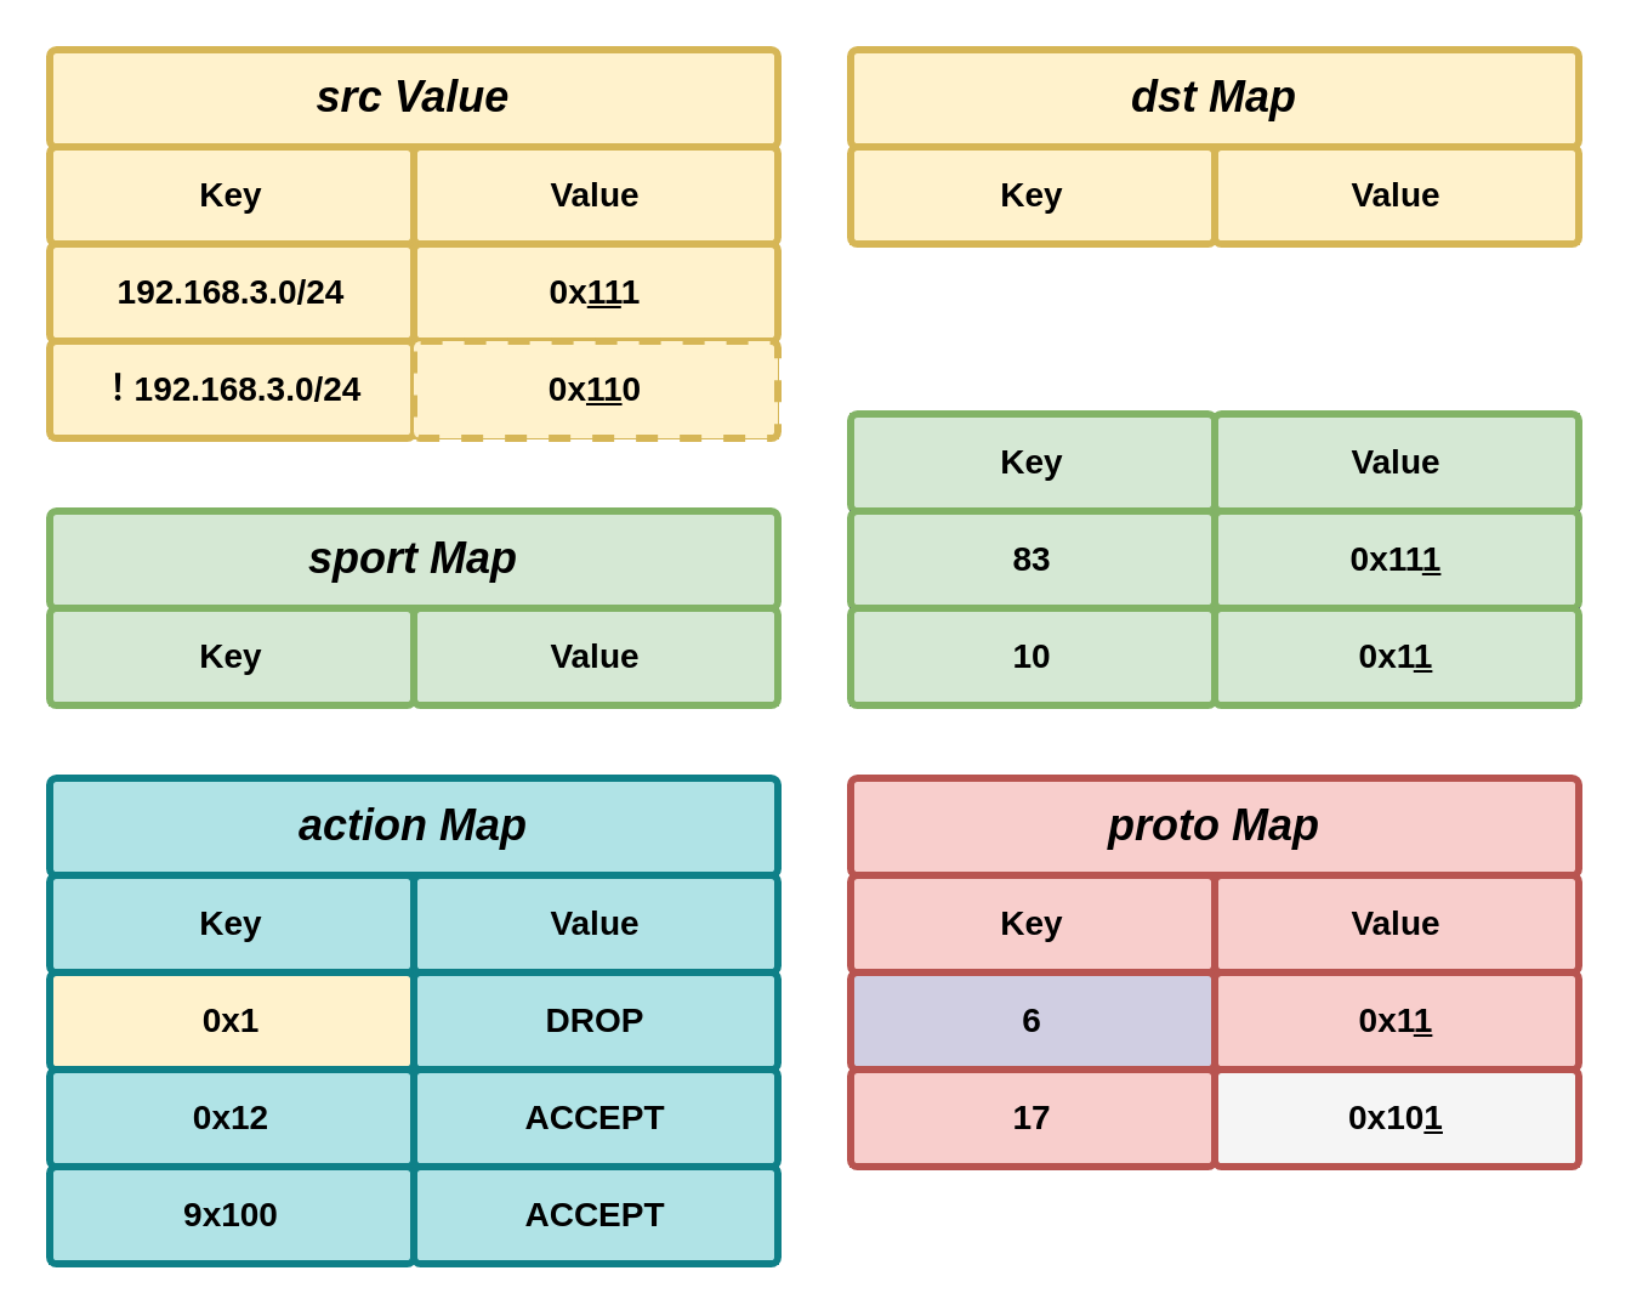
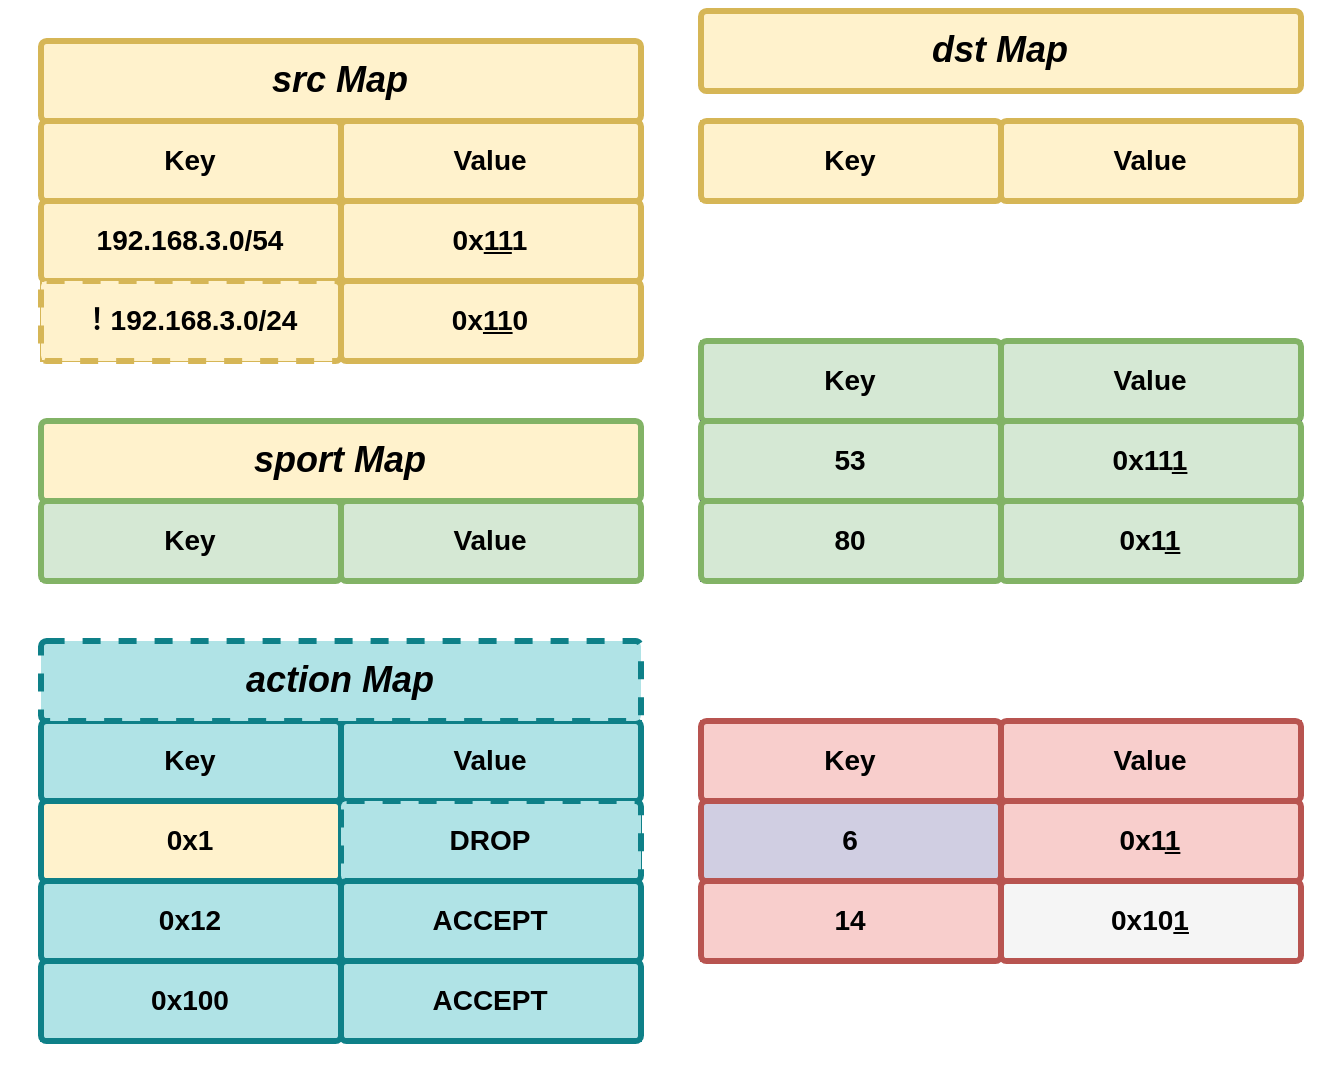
  <mxCell id="0" />
  <mxCell id="1" parent="0" />
  <mxCell id="2" value="" style="group;fillColor=#fff2cc;strokeColor=#d6b656;" vertex="1" connectable="0" parent="1"><mxGeometry x="20" y="60" width="300" height="40" as="geometry" /></mxCell>
  <mxCell id="3" value="Key" style="rounded=1;whiteSpace=wrap;html=1;shadow=0;labelBackgroundColor=none;strokeColor=#d6b656;strokeWidth=3;fillColor=#fff2cc;fontFamily=Helvetica;fontSize=14;align=center;spacing=5;arcSize=7;perimeterSpacing=2;fontStyle=1" vertex="1" parent="2"><mxGeometry width="150" height="40" as="geometry" /></mxCell>
  <mxCell id="4" value="Value" style="rounded=1;whiteSpace=wrap;html=1;shadow=0;labelBackgroundColor=none;strokeColor=#d6b656;strokeWidth=3;fillColor=#fff2cc;fontFamily=Helvetica;fontSize=14;align=center;spacing=5;arcSize=7;perimeterSpacing=2;fontStyle=1" vertex="1" parent="2"><mxGeometry x="150" width="150" height="40" as="geometry" /></mxCell>
- <mxCell id="5" value="&lt;font style=&quot;font-size: 18px&quot;&gt;&lt;i&gt;src Value&lt;/i&gt;&lt;/font&gt;" style="rounded=1;whiteSpace=wrap;html=1;shadow=0;labelBackgroundColor=none;strokeColor=#d6b656;strokeWidth=3;fillColor=#fff2cc;fontFamily=Helvetica;fontSize=14;align=center;spacing=5;arcSize=7;perimeterSpacing=2;fontStyle=1" vertex="1" parent="1"><mxGeometry x="20" y="20" width="300" height="40" as="geometry" /></mxCell>
+ <mxCell id="5" value="&lt;font style=&quot;font-size: 18px&quot;&gt;&lt;i&gt;src Map&lt;/i&gt;&lt;/font&gt;" style="rounded=1;whiteSpace=wrap;html=1;shadow=0;labelBackgroundColor=none;strokeColor=#d6b656;strokeWidth=3;fillColor=#fff2cc;fontFamily=Helvetica;fontSize=14;align=center;spacing=5;arcSize=7;perimeterSpacing=2;fontStyle=1" vertex="1" parent="1"><mxGeometry x="20" y="20" width="300" height="40" as="geometry" /></mxCell>
  <mxCell id="6" value="" style="group;fillColor=#fff2cc;strokeColor=#d6b656;" vertex="1" connectable="0" parent="1"><mxGeometry x="20" y="100" width="300" height="40" as="geometry" /></mxCell>
- <mxCell id="7" value="192.168.3.0/24" style="rounded=1;whiteSpace=wrap;html=1;shadow=0;labelBackgroundColor=none;strokeColor=#d6b656;strokeWidth=3;fillColor=#fff2cc;fontFamily=Helvetica;fontSize=14;align=center;spacing=5;arcSize=7;perimeterSpacing=2;fontStyle=1" vertex="1" parent="6"><mxGeometry width="150" height="40" as="geometry" /></mxCell>
+ <mxCell id="7" value="192.168.3.0/54" style="rounded=1;whiteSpace=wrap;html=1;shadow=0;labelBackgroundColor=none;strokeColor=#d6b656;strokeWidth=3;fillColor=#fff2cc;fontFamily=Helvetica;fontSize=14;align=center;spacing=5;arcSize=7;perimeterSpacing=2;fontStyle=1" vertex="1" parent="6"><mxGeometry width="150" height="40" as="geometry" /></mxCell>
  <mxCell id="8" value="0x&lt;u&gt;11&lt;/u&gt;1" style="rounded=1;whiteSpace=wrap;html=1;shadow=0;labelBackgroundColor=none;strokeColor=#d6b656;strokeWidth=3;fillColor=#fff2cc;fontFamily=Helvetica;fontSize=14;align=center;spacing=5;arcSize=7;perimeterSpacing=2;fontStyle=1" vertex="1" parent="6"><mxGeometry x="150" width="150" height="40" as="geometry" /></mxCell>
  <mxCell id="9" value="" style="group;fillColor=#d5e8d4;strokeColor=#82b366;" vertex="1" connectable="0" parent="1"><mxGeometry x="20" y="250" width="300" height="40" as="geometry" /></mxCell>
  <mxCell id="10" value="Key" style="rounded=1;whiteSpace=wrap;html=1;shadow=0;labelBackgroundColor=none;strokeColor=#82b366;strokeWidth=3;fillColor=#d5e8d4;fontFamily=Helvetica;fontSize=14;align=center;spacing=5;arcSize=7;perimeterSpacing=2;fontStyle=1" vertex="1" parent="9"><mxGeometry width="150" height="40" as="geometry" /></mxCell>
  <mxCell id="11" value="Value" style="rounded=1;whiteSpace=wrap;html=1;shadow=0;labelBackgroundColor=none;strokeColor=#82b366;strokeWidth=3;fillColor=#d5e8d4;fontFamily=Helvetica;fontSize=14;align=center;spacing=5;arcSize=7;perimeterSpacing=2;fontStyle=1" vertex="1" parent="9"><mxGeometry x="150" width="150" height="40" as="geometry" /></mxCell>
- <mxCell id="12" value="&lt;i&gt;&lt;font style=&quot;font-size: 18px&quot;&gt;sport Map&lt;/font&gt;&lt;/i&gt;" style="rounded=1;whiteSpace=wrap;html=1;shadow=0;labelBackgroundColor=none;strokeColor=#82b366;strokeWidth=3;fillColor=#d5e8d4;fontFamily=Helvetica;fontSize=14;align=center;spacing=5;arcSize=7;perimeterSpacing=2;fontStyle=1" vertex="1" parent="1"><mxGeometry x="20" y="210" width="300" height="40" as="geometry" /></mxCell>
+ <mxCell id="12" value="&lt;i&gt;&lt;font style=&quot;font-size: 18px&quot;&gt;sport Map&lt;/font&gt;&lt;/i&gt;" style="rounded=1;whiteSpace=wrap;html=1;shadow=0;labelBackgroundColor=none;strokeColor=#82b366;strokeWidth=3;fillColor=#fff2cc;fontFamily=Helvetica;fontSize=14;align=center;spacing=5;arcSize=7;perimeterSpacing=2;fontStyle=1;" vertex="1" parent="1"><mxGeometry x="20" y="210" width="300" height="40" as="geometry" /></mxCell>
  <mxCell id="13" value="" style="group;fillColor=#d5e8d4;strokeColor=#82b366;" vertex="1" connectable="0" parent="1"><mxGeometry x="350" y="170" width="300" height="40" as="geometry" /></mxCell>
  <mxCell id="14" value="Key" style="rounded=1;whiteSpace=wrap;html=1;shadow=0;labelBackgroundColor=none;strokeColor=#82b366;strokeWidth=3;fillColor=#d5e8d4;fontFamily=Helvetica;fontSize=14;align=center;spacing=5;arcSize=7;perimeterSpacing=2;fontStyle=1" vertex="1" parent="13"><mxGeometry width="150" height="40" as="geometry" /></mxCell>
  <mxCell id="15" value="Value" style="rounded=1;whiteSpace=wrap;html=1;shadow=0;labelBackgroundColor=none;strokeColor=#82b366;strokeWidth=3;fillColor=#d5e8d4;fontFamily=Helvetica;fontSize=14;align=center;spacing=5;arcSize=7;perimeterSpacing=2;fontStyle=1" vertex="1" parent="13"><mxGeometry x="150" width="150" height="40" as="geometry" /></mxCell>
  <mxCell id="16" value="" style="group;fillColor=#d0cee2;strokeColor=#56517e;" vertex="1" connectable="0" parent="1"><mxGeometry x="350" y="210" width="300" height="40" as="geometry" /></mxCell>
- <mxCell id="17" value="83" style="rounded=1;whiteSpace=wrap;html=1;shadow=0;labelBackgroundColor=none;strokeColor=#82b366;strokeWidth=3;fillColor=#d5e8d4;fontFamily=Helvetica;fontSize=14;align=center;spacing=5;arcSize=7;perimeterSpacing=2;fontStyle=1" vertex="1" parent="16"><mxGeometry width="150" height="40" as="geometry" /></mxCell>
+ <mxCell id="17" value="53" style="rounded=1;whiteSpace=wrap;html=1;shadow=0;labelBackgroundColor=none;strokeColor=#82b366;strokeWidth=3;fillColor=#d5e8d4;fontFamily=Helvetica;fontSize=14;align=center;spacing=5;arcSize=7;perimeterSpacing=2;fontStyle=1" vertex="1" parent="16"><mxGeometry width="150" height="40" as="geometry" /></mxCell>
  <mxCell id="18" value="0x11&lt;u&gt;1&lt;/u&gt;" style="rounded=1;whiteSpace=wrap;html=1;shadow=0;labelBackgroundColor=none;strokeColor=#82b366;strokeWidth=3;fillColor=#d5e8d4;fontFamily=Helvetica;fontSize=14;align=center;spacing=5;arcSize=7;perimeterSpacing=2;fontStyle=1" vertex="1" parent="16"><mxGeometry x="150" width="150" height="40" as="geometry" /></mxCell>
  <mxCell id="19" value="" style="group;fillColor=#f8cecc;strokeColor=#b85450;" vertex="1" connectable="0" parent="1"><mxGeometry x="350" y="360" width="300" height="40" as="geometry" /></mxCell>
  <mxCell id="20" value="Key" style="rounded=1;whiteSpace=wrap;html=1;shadow=0;labelBackgroundColor=none;strokeColor=#b85450;strokeWidth=3;fillColor=#f8cecc;fontFamily=Helvetica;fontSize=14;align=center;spacing=5;arcSize=7;perimeterSpacing=2;fontStyle=1" vertex="1" parent="19"><mxGeometry width="150" height="40" as="geometry" /></mxCell>
  <mxCell id="21" value="Value" style="rounded=1;whiteSpace=wrap;html=1;shadow=0;labelBackgroundColor=none;strokeColor=#b85450;strokeWidth=3;fillColor=#f8cecc;fontFamily=Helvetica;fontSize=14;align=center;spacing=5;arcSize=7;perimeterSpacing=2;fontStyle=1" vertex="1" parent="19"><mxGeometry x="150" width="150" height="40" as="geometry" /></mxCell>
- <mxCell id="22" value="&lt;font style=&quot;font-size: 18px&quot;&gt;&lt;i&gt;proto Map&lt;/i&gt;&lt;/font&gt;" style="rounded=1;whiteSpace=wrap;html=1;shadow=0;labelBackgroundColor=none;strokeColor=#b85450;strokeWidth=3;fillColor=#f8cecc;fontFamily=Helvetica;fontSize=14;align=center;spacing=5;arcSize=7;perimeterSpacing=2;fontStyle=1" vertex="1" parent="1"><mxGeometry x="350" y="320" width="300" height="40" as="geometry" /></mxCell>
  <mxCell id="23" value="" style="group;fillColor=#fff2cc;strokeColor=#d6b656;" vertex="1" connectable="0" parent="1"><mxGeometry x="350" y="60" width="300" height="40" as="geometry" /></mxCell>
  <mxCell id="24" value="Key" style="rounded=1;whiteSpace=wrap;html=1;shadow=0;labelBackgroundColor=none;strokeColor=#d6b656;strokeWidth=3;fillColor=#fff2cc;fontFamily=Helvetica;fontSize=14;align=center;spacing=5;arcSize=7;perimeterSpacing=2;fontStyle=1" vertex="1" parent="23"><mxGeometry width="150" height="40" as="geometry" /></mxCell>
  <mxCell id="25" value="Value" style="rounded=1;whiteSpace=wrap;html=1;shadow=0;labelBackgroundColor=none;strokeColor=#d6b656;strokeWidth=3;fillColor=#fff2cc;fontFamily=Helvetica;fontSize=14;align=center;spacing=5;arcSize=7;perimeterSpacing=2;fontStyle=1" vertex="1" parent="23"><mxGeometry x="150" width="150" height="40" as="geometry" /></mxCell>
- <mxCell id="26" value="&lt;font style=&quot;font-size: 18px&quot;&gt;&lt;i&gt;dst Map&lt;/i&gt;&lt;/font&gt;" style="rounded=1;whiteSpace=wrap;html=1;shadow=0;labelBackgroundColor=none;strokeColor=#d6b656;strokeWidth=3;fillColor=#fff2cc;fontFamily=Helvetica;fontSize=14;align=center;spacing=5;arcSize=7;perimeterSpacing=2;fontStyle=1" vertex="1" parent="1"><mxGeometry x="350" y="20" width="300" height="40" as="geometry" /></mxCell>
+ <mxCell id="26" value="&lt;font style=&quot;font-size: 18px&quot;&gt;&lt;i&gt;dst Map&lt;/i&gt;&lt;/font&gt;" style="rounded=1;whiteSpace=wrap;html=1;shadow=0;labelBackgroundColor=none;strokeColor=#d6b656;strokeWidth=3;fillColor=#fff2cc;fontFamily=Helvetica;fontSize=14;align=center;spacing=5;arcSize=7;perimeterSpacing=2;fontStyle=1" vertex="1" parent="1"><mxGeometry x="350" y="5" width="300" height="40" as="geometry" /></mxCell>
  <mxCell id="27" value="" style="group;fillColor=#b0e3e6;strokeColor=#0e8088;" vertex="1" connectable="0" parent="1"><mxGeometry x="20" y="360" width="300" height="40" as="geometry" /></mxCell>
  <mxCell id="28" value="Key" style="rounded=1;whiteSpace=wrap;html=1;shadow=0;labelBackgroundColor=none;strokeColor=#0e8088;strokeWidth=3;fillColor=#b0e3e6;fontFamily=Helvetica;fontSize=14;align=center;spacing=5;arcSize=7;perimeterSpacing=2;fontStyle=1" vertex="1" parent="27"><mxGeometry width="150" height="40" as="geometry" /></mxCell>
  <mxCell id="29" value="Value" style="rounded=1;whiteSpace=wrap;html=1;shadow=0;labelBackgroundColor=none;strokeColor=#0e8088;strokeWidth=3;fillColor=#b0e3e6;fontFamily=Helvetica;fontSize=14;align=center;spacing=5;arcSize=7;perimeterSpacing=2;fontStyle=1" vertex="1" parent="27"><mxGeometry x="150" width="150" height="40" as="geometry" /></mxCell>
- <mxCell id="30" value="&lt;i&gt;&lt;font style=&quot;font-size: 18px&quot;&gt;action Map&lt;/font&gt;&lt;/i&gt;" style="rounded=1;whiteSpace=wrap;html=1;shadow=0;labelBackgroundColor=none;strokeColor=#0e8088;strokeWidth=3;fillColor=#b0e3e6;fontFamily=Helvetica;fontSize=14;align=center;spacing=5;arcSize=7;perimeterSpacing=2;fontStyle=1" vertex="1" parent="1"><mxGeometry x="20" y="320" width="300" height="40" as="geometry" /></mxCell>
+ <mxCell id="30" value="&lt;i&gt;&lt;font style=&quot;font-size: 18px&quot;&gt;action Map&lt;/font&gt;&lt;/i&gt;" style="rounded=1;whiteSpace=wrap;html=1;shadow=0;labelBackgroundColor=none;strokeColor=#0e8088;strokeWidth=3;fillColor=#b0e3e6;fontFamily=Helvetica;fontSize=14;align=center;spacing=5;arcSize=7;perimeterSpacing=2;fontStyle=1;dashed=1;" vertex="1" parent="1"><mxGeometry x="20" y="320" width="300" height="40" as="geometry" /></mxCell>
  <mxCell id="31" value="" style="group;fillColor=#b0e3e6;strokeColor=#0e8088;" vertex="1" connectable="0" parent="1"><mxGeometry x="20" y="400" width="300" height="40" as="geometry" /></mxCell>
  <mxCell id="32" value="0x1" style="rounded=1;whiteSpace=wrap;html=1;shadow=0;labelBackgroundColor=none;strokeColor=#0e8088;strokeWidth=3;fillColor=#fff2cc;fontFamily=Helvetica;fontSize=14;align=center;spacing=5;arcSize=7;perimeterSpacing=2;fontStyle=1;" vertex="1" parent="31"><mxGeometry width="150" height="40" as="geometry" /></mxCell>
- <mxCell id="33" value="DROP" style="rounded=1;whiteSpace=wrap;html=1;shadow=0;labelBackgroundColor=none;strokeColor=#0e8088;strokeWidth=3;fillColor=#b0e3e6;fontFamily=Helvetica;fontSize=14;align=center;spacing=5;arcSize=7;perimeterSpacing=2;fontStyle=1" vertex="1" parent="31"><mxGeometry x="150" width="150" height="40" as="geometry" /></mxCell>
+ <mxCell id="33" value="DROP" style="rounded=1;whiteSpace=wrap;html=1;shadow=0;labelBackgroundColor=none;strokeColor=#0e8088;strokeWidth=3;fillColor=#b0e3e6;fontFamily=Helvetica;fontSize=14;align=center;spacing=5;arcSize=7;perimeterSpacing=2;fontStyle=1;dashed=1;" vertex="1" parent="31"><mxGeometry x="150" width="150" height="40" as="geometry" /></mxCell>
  <mxCell id="34" value="" style="group;fillColor=#b0e3e6;strokeColor=#0e8088;" vertex="1" connectable="0" parent="1"><mxGeometry x="20" y="440" width="300" height="40" as="geometry" /></mxCell>
  <mxCell id="35" value="0x12" style="rounded=1;whiteSpace=wrap;html=1;shadow=0;labelBackgroundColor=none;strokeColor=#0e8088;strokeWidth=3;fillColor=#b0e3e6;fontFamily=Helvetica;fontSize=14;align=center;spacing=5;arcSize=7;perimeterSpacing=2;fontStyle=1" vertex="1" parent="34"><mxGeometry width="150" height="40" as="geometry" /></mxCell>
  <mxCell id="36" value="ACCEPT" style="rounded=1;whiteSpace=wrap;html=1;shadow=0;labelBackgroundColor=none;strokeColor=#0e8088;strokeWidth=3;fillColor=#b0e3e6;fontFamily=Helvetica;fontSize=14;align=center;spacing=5;arcSize=7;perimeterSpacing=2;fontStyle=1" vertex="1" parent="34"><mxGeometry x="150" width="150" height="40" as="geometry" /></mxCell>
  <mxCell id="37" value="" style="group;fillColor=#b0e3e6;strokeColor=#0e8088;" vertex="1" connectable="0" parent="1"><mxGeometry x="20" y="480" width="300" height="40" as="geometry" /></mxCell>
- <mxCell id="38" value="9x100" style="rounded=1;whiteSpace=wrap;html=1;shadow=0;labelBackgroundColor=none;strokeColor=#0e8088;strokeWidth=3;fillColor=#b0e3e6;fontFamily=Helvetica;fontSize=14;align=center;spacing=5;arcSize=7;perimeterSpacing=2;fontStyle=1" vertex="1" parent="37"><mxGeometry width="150" height="40" as="geometry" /></mxCell>
+ <mxCell id="38" value="0x100" style="rounded=1;whiteSpace=wrap;html=1;shadow=0;labelBackgroundColor=none;strokeColor=#0e8088;strokeWidth=3;fillColor=#b0e3e6;fontFamily=Helvetica;fontSize=14;align=center;spacing=5;arcSize=7;perimeterSpacing=2;fontStyle=1" vertex="1" parent="37"><mxGeometry width="150" height="40" as="geometry" /></mxCell>
  <mxCell id="39" value="ACCEPT" style="rounded=1;whiteSpace=wrap;html=1;shadow=0;labelBackgroundColor=none;strokeColor=#0e8088;strokeWidth=3;fillColor=#b0e3e6;fontFamily=Helvetica;fontSize=14;align=center;spacing=5;arcSize=7;perimeterSpacing=2;fontStyle=1" vertex="1" parent="37"><mxGeometry x="150" width="150" height="40" as="geometry" /></mxCell>
  <mxCell id="40" value="" style="group;fillColor=#d0cee2;strokeColor=#56517e;" vertex="1" connectable="0" parent="1"><mxGeometry x="350" y="250" width="300" height="40" as="geometry" /></mxCell>
- <mxCell id="41" value="10" style="rounded=1;whiteSpace=wrap;html=1;shadow=0;labelBackgroundColor=none;strokeColor=#82b366;strokeWidth=3;fillColor=#d5e8d4;fontFamily=Helvetica;fontSize=14;align=center;spacing=5;arcSize=7;perimeterSpacing=2;fontStyle=1" vertex="1" parent="40"><mxGeometry width="150" height="40" as="geometry" /></mxCell>
+ <mxCell id="41" value="80" style="rounded=1;whiteSpace=wrap;html=1;shadow=0;labelBackgroundColor=none;strokeColor=#82b366;strokeWidth=3;fillColor=#d5e8d4;fontFamily=Helvetica;fontSize=14;align=center;spacing=5;arcSize=7;perimeterSpacing=2;fontStyle=1" vertex="1" parent="40"><mxGeometry width="150" height="40" as="geometry" /></mxCell>
  <mxCell id="42" value="0x1&lt;u&gt;1&lt;/u&gt;" style="rounded=1;whiteSpace=wrap;html=1;shadow=0;labelBackgroundColor=none;strokeColor=#82b366;strokeWidth=3;fillColor=#d5e8d4;fontFamily=Helvetica;fontSize=14;align=center;spacing=5;arcSize=7;perimeterSpacing=2;fontStyle=1" vertex="1" parent="40"><mxGeometry x="150" width="150" height="40" as="geometry" /></mxCell>
  <mxCell id="43" value="" style="group;fillColor=#f8cecc;strokeColor=#b85450;" vertex="1" connectable="0" parent="1"><mxGeometry x="350" y="440" width="300" height="40" as="geometry" /></mxCell>
- <mxCell id="44" value="17" style="rounded=1;whiteSpace=wrap;html=1;shadow=0;labelBackgroundColor=none;strokeColor=#b85450;strokeWidth=3;fillColor=#f8cecc;fontFamily=Helvetica;fontSize=14;align=center;spacing=5;arcSize=7;perimeterSpacing=2;fontStyle=1" vertex="1" parent="43"><mxGeometry width="150" height="40" as="geometry" /></mxCell>
+ <mxCell id="44" value="14" style="rounded=1;whiteSpace=wrap;html=1;shadow=0;labelBackgroundColor=none;strokeColor=#b85450;strokeWidth=3;fillColor=#f8cecc;fontFamily=Helvetica;fontSize=14;align=center;spacing=5;arcSize=7;perimeterSpacing=2;fontStyle=1" vertex="1" parent="43"><mxGeometry width="150" height="40" as="geometry" /></mxCell>
  <mxCell id="45" value="0x10&lt;u&gt;1&lt;/u&gt;" style="rounded=1;whiteSpace=wrap;html=1;shadow=0;labelBackgroundColor=none;strokeColor=#b85450;strokeWidth=3;fillColor=#f5f5f5;fontFamily=Helvetica;fontSize=14;align=center;spacing=5;arcSize=7;perimeterSpacing=2;fontStyle=1;" vertex="1" parent="43"><mxGeometry x="150" width="150" height="40" as="geometry" /></mxCell>
  <mxCell id="46" value="6" style="rounded=1;whiteSpace=wrap;html=1;shadow=0;labelBackgroundColor=none;strokeColor=#b85450;strokeWidth=3;fillColor=#d0cee2;fontFamily=Helvetica;fontSize=14;align=center;spacing=5;arcSize=7;perimeterSpacing=2;fontStyle=1;" vertex="1" parent="1"><mxGeometry x="350" y="400" width="150" height="40" as="geometry" /></mxCell>
  <mxCell id="47" value="0x1&lt;u&gt;1&lt;/u&gt;" style="rounded=1;whiteSpace=wrap;html=1;shadow=0;labelBackgroundColor=none;strokeColor=#b85450;strokeWidth=3;fillColor=#f8cecc;fontFamily=Helvetica;fontSize=14;align=center;spacing=5;arcSize=7;perimeterSpacing=2;fontStyle=1" vertex="1" parent="1"><mxGeometry x="500" y="400" width="150" height="40" as="geometry" /></mxCell>
  <mxCell id="48" value="" style="group;fillColor=#fff2cc;strokeColor=#d6b656;" vertex="1" connectable="0" parent="1"><mxGeometry x="20" y="140" width="300" height="40" as="geometry" /></mxCell>
- <mxCell id="49" value="！192.168.3.0/24" style="rounded=1;whiteSpace=wrap;html=1;shadow=0;labelBackgroundColor=none;strokeColor=#d6b656;strokeWidth=3;fillColor=#fff2cc;fontFamily=Helvetica;fontSize=14;align=center;spacing=5;arcSize=7;perimeterSpacing=2;fontStyle=1" vertex="1" parent="48"><mxGeometry width="150" height="40" as="geometry" /></mxCell>
- <mxCell id="50" value="0x&lt;u&gt;11&lt;/u&gt;0" style="rounded=1;whiteSpace=wrap;html=1;shadow=0;labelBackgroundColor=none;strokeColor=#d6b656;strokeWidth=3;fillColor=#fff2cc;fontFamily=Helvetica;fontSize=14;align=center;spacing=5;arcSize=7;perimeterSpacing=2;fontStyle=1;dashed=1;" vertex="1" parent="48"><mxGeometry x="150" width="150" height="40" as="geometry" /></mxCell>
+ <mxCell id="49" value="！192.168.3.0/24" style="rounded=1;whiteSpace=wrap;html=1;shadow=0;labelBackgroundColor=none;strokeColor=#d6b656;strokeWidth=3;fillColor=#fff2cc;fontFamily=Helvetica;fontSize=14;align=center;spacing=5;arcSize=7;perimeterSpacing=2;fontStyle=1;dashed=1;" vertex="1" parent="48"><mxGeometry width="150" height="40" as="geometry" /></mxCell>
+ <mxCell id="50" value="0x&lt;u&gt;11&lt;/u&gt;0" style="rounded=1;whiteSpace=wrap;html=1;shadow=0;labelBackgroundColor=none;strokeColor=#d6b656;strokeWidth=3;fillColor=#fff2cc;fontFamily=Helvetica;fontSize=14;align=center;spacing=5;arcSize=7;perimeterSpacing=2;fontStyle=1" vertex="1" parent="48"><mxGeometry x="150" width="150" height="40" as="geometry" /></mxCell>
